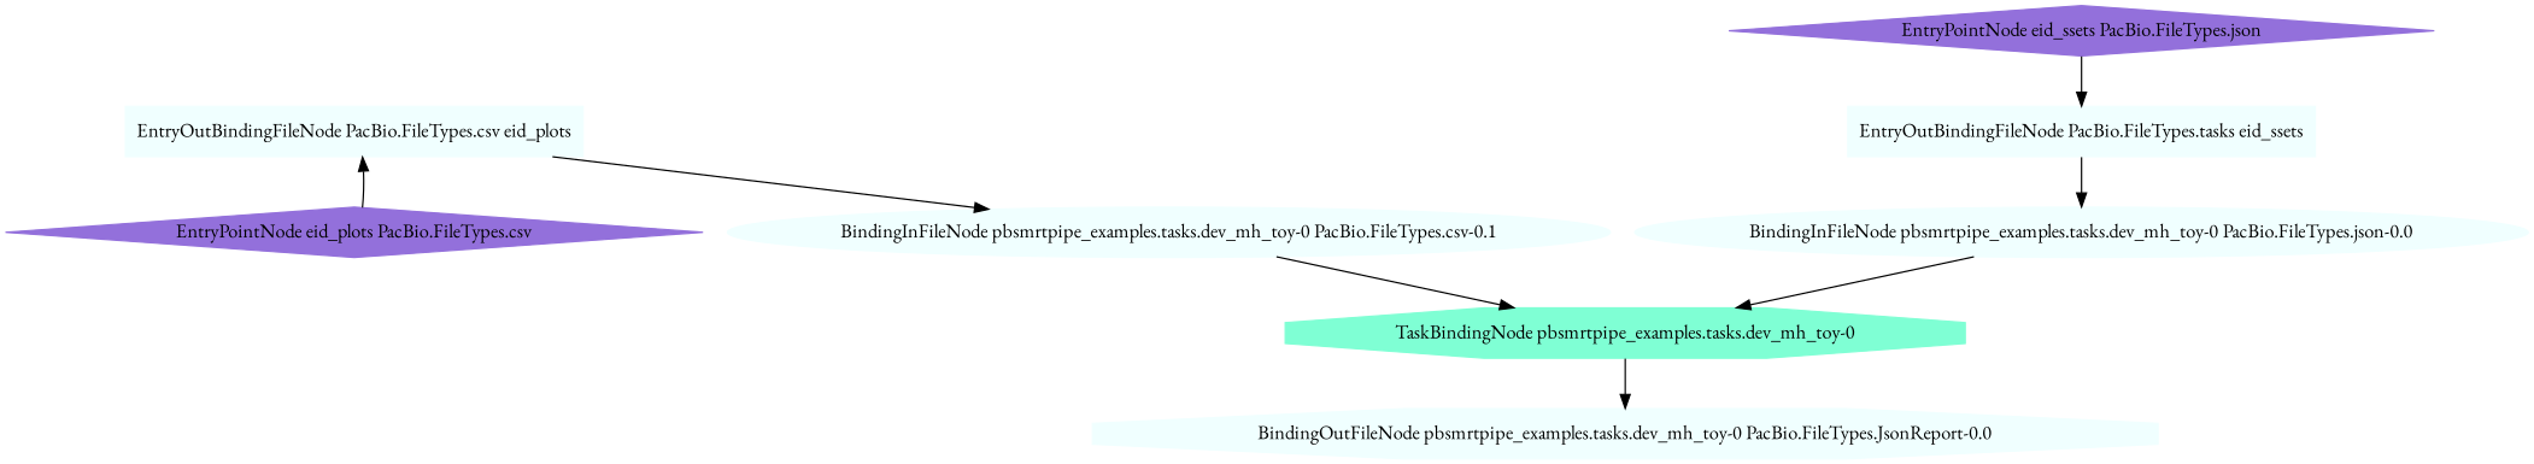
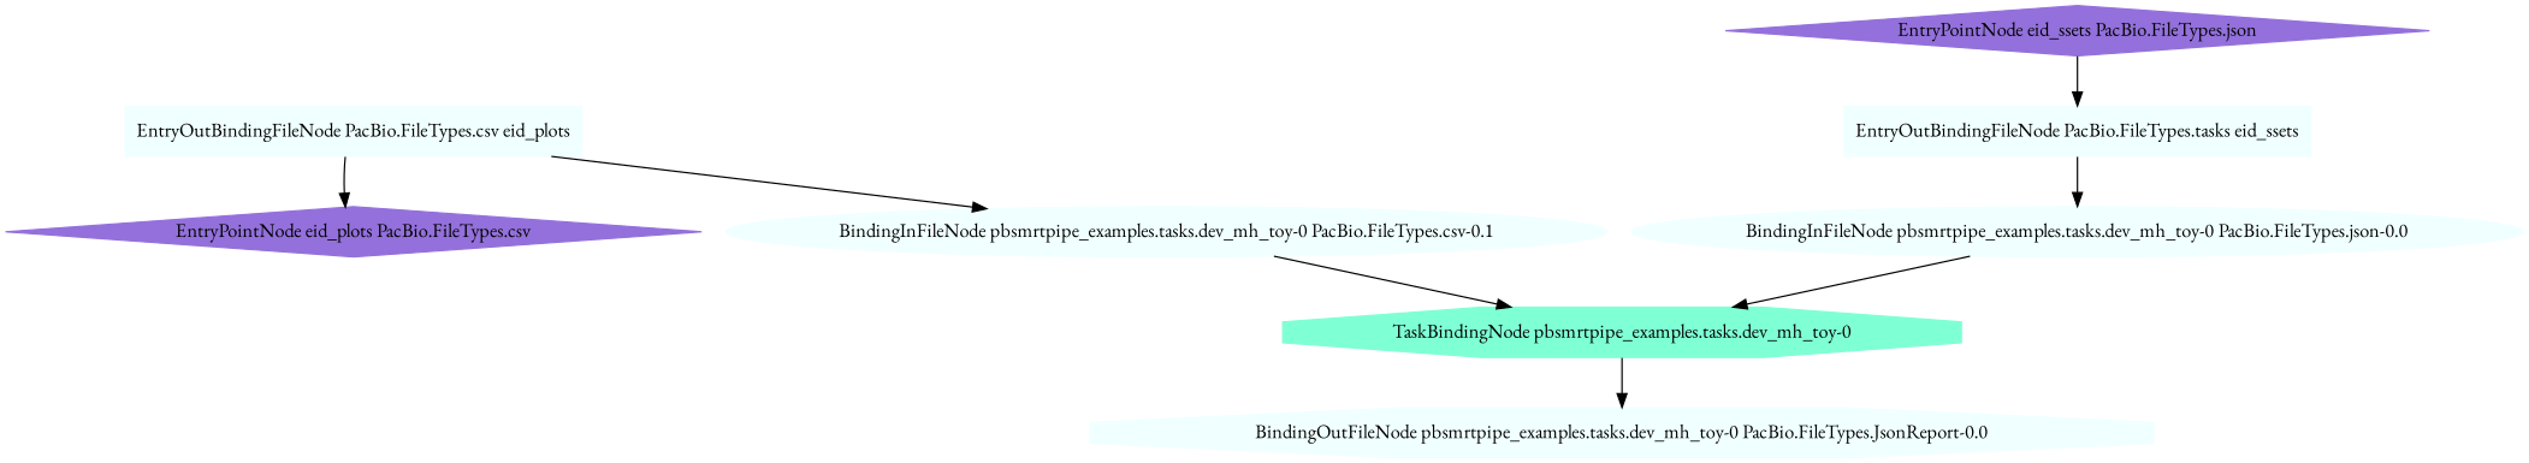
  strict digraph {
    fontname="EB Garamond"
    node [color=azure fillcolor=azure fontname="EB Garamond" shape=octagon style=filled]
    edge [fontname="EB Garamond"]
    "TaskBindingNode pbsmrtpipe_examples.tasks.dev_mh_toy-0" [color=aquamarine fillcolor=aquamarine]
    "BindingOutFileNode pbsmrtpipe_examples.tasks.dev_mh_toy-0 PacBio.FileTypes.JsonReport-0.0"
    "EntryPointNode eid_plots PacBio.FileTypes.csv" [color=mediumpurple fillcolor=mediumpurple shape=diamond]
    "EntryOutBindingFileNode PacBio.FileTypes.csv eid_plots" [shape=rectangle]
    "BindingInFileNode pbsmrtpipe_examples.tasks.dev_mh_toy-0 PacBio.FileTypes.csv-0.1" [shape=ellipse]
    n6 [label="EntryOutBindingFileNode PacBio.FileTypes.tasks eid_ssets" shape=rectangle]
    "BindingInFileNode pbsmrtpipe_examples.tasks.dev_mh_toy-0 PacBio.FileTypes.json-0.0" [shape=ellipse]
    "EntryPointNode eid_ssets PacBio.FileTypes.json" [color=mediumpurple fillcolor=mediumpurple shape=diamond]
    "TaskBindingNode pbsmrtpipe_examples.tasks.dev_mh_toy-0" -> "BindingOutFileNode pbsmrtpipe_examples.tasks.dev_mh_toy-0 PacBio.FileTypes.JsonReport-0.0"
-   "EntryPointNode eid_plots PacBio.FileTypes.csv" -> "EntryOutBindingFileNode PacBio.FileTypes.csv eid_plots"
+   "EntryOutBindingFileNode PacBio.FileTypes.csv eid_plots" -> "EntryPointNode eid_plots PacBio.FileTypes.csv"
    "EntryOutBindingFileNode PacBio.FileTypes.csv eid_plots" -> "BindingInFileNode pbsmrtpipe_examples.tasks.dev_mh_toy-0 PacBio.FileTypes.csv-0.1"
    "BindingInFileNode pbsmrtpipe_examples.tasks.dev_mh_toy-0 PacBio.FileTypes.csv-0.1" -> "TaskBindingNode pbsmrtpipe_examples.tasks.dev_mh_toy-0"
    n6 -> "BindingInFileNode pbsmrtpipe_examples.tasks.dev_mh_toy-0 PacBio.FileTypes.json-0.0"
    "BindingInFileNode pbsmrtpipe_examples.tasks.dev_mh_toy-0 PacBio.FileTypes.json-0.0" -> "TaskBindingNode pbsmrtpipe_examples.tasks.dev_mh_toy-0"
    "EntryPointNode eid_ssets PacBio.FileTypes.json" -> n6
  }
